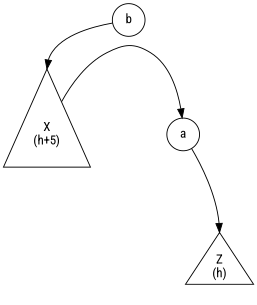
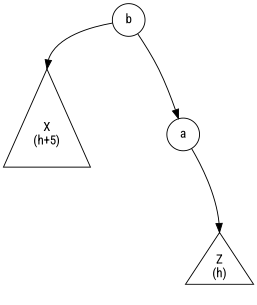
  digraph {
    fontname="Roboto Condensed"
    node [fontname="Roboto Condensed" shape=circle]
    edge [fontname="Roboto Condensed" style=invis]
    n1 [height=2 label="X\n(h+5)" shape=triangle]
    mb [style=invis width=0.1]
    a
    ma [style=invis width=0.1]
    n5 [height=1 label="Z\n(h)" shape=triangle]
    b
    subgraph sub_1 {
      rank=same
      n1
      mb
      a
    }
    subgraph sub_2 {
      rank=same
      ma
      n5
    }
    n1 -> mb
    mb -> a
    a -> ma
    a -> n5 [headport=n style=""]
    ma -> n5
    b -> n1 [headport=n style=""]
    b -> mb
-   n1 -> a [style=""]
+   b -> a [style=""]
  }
